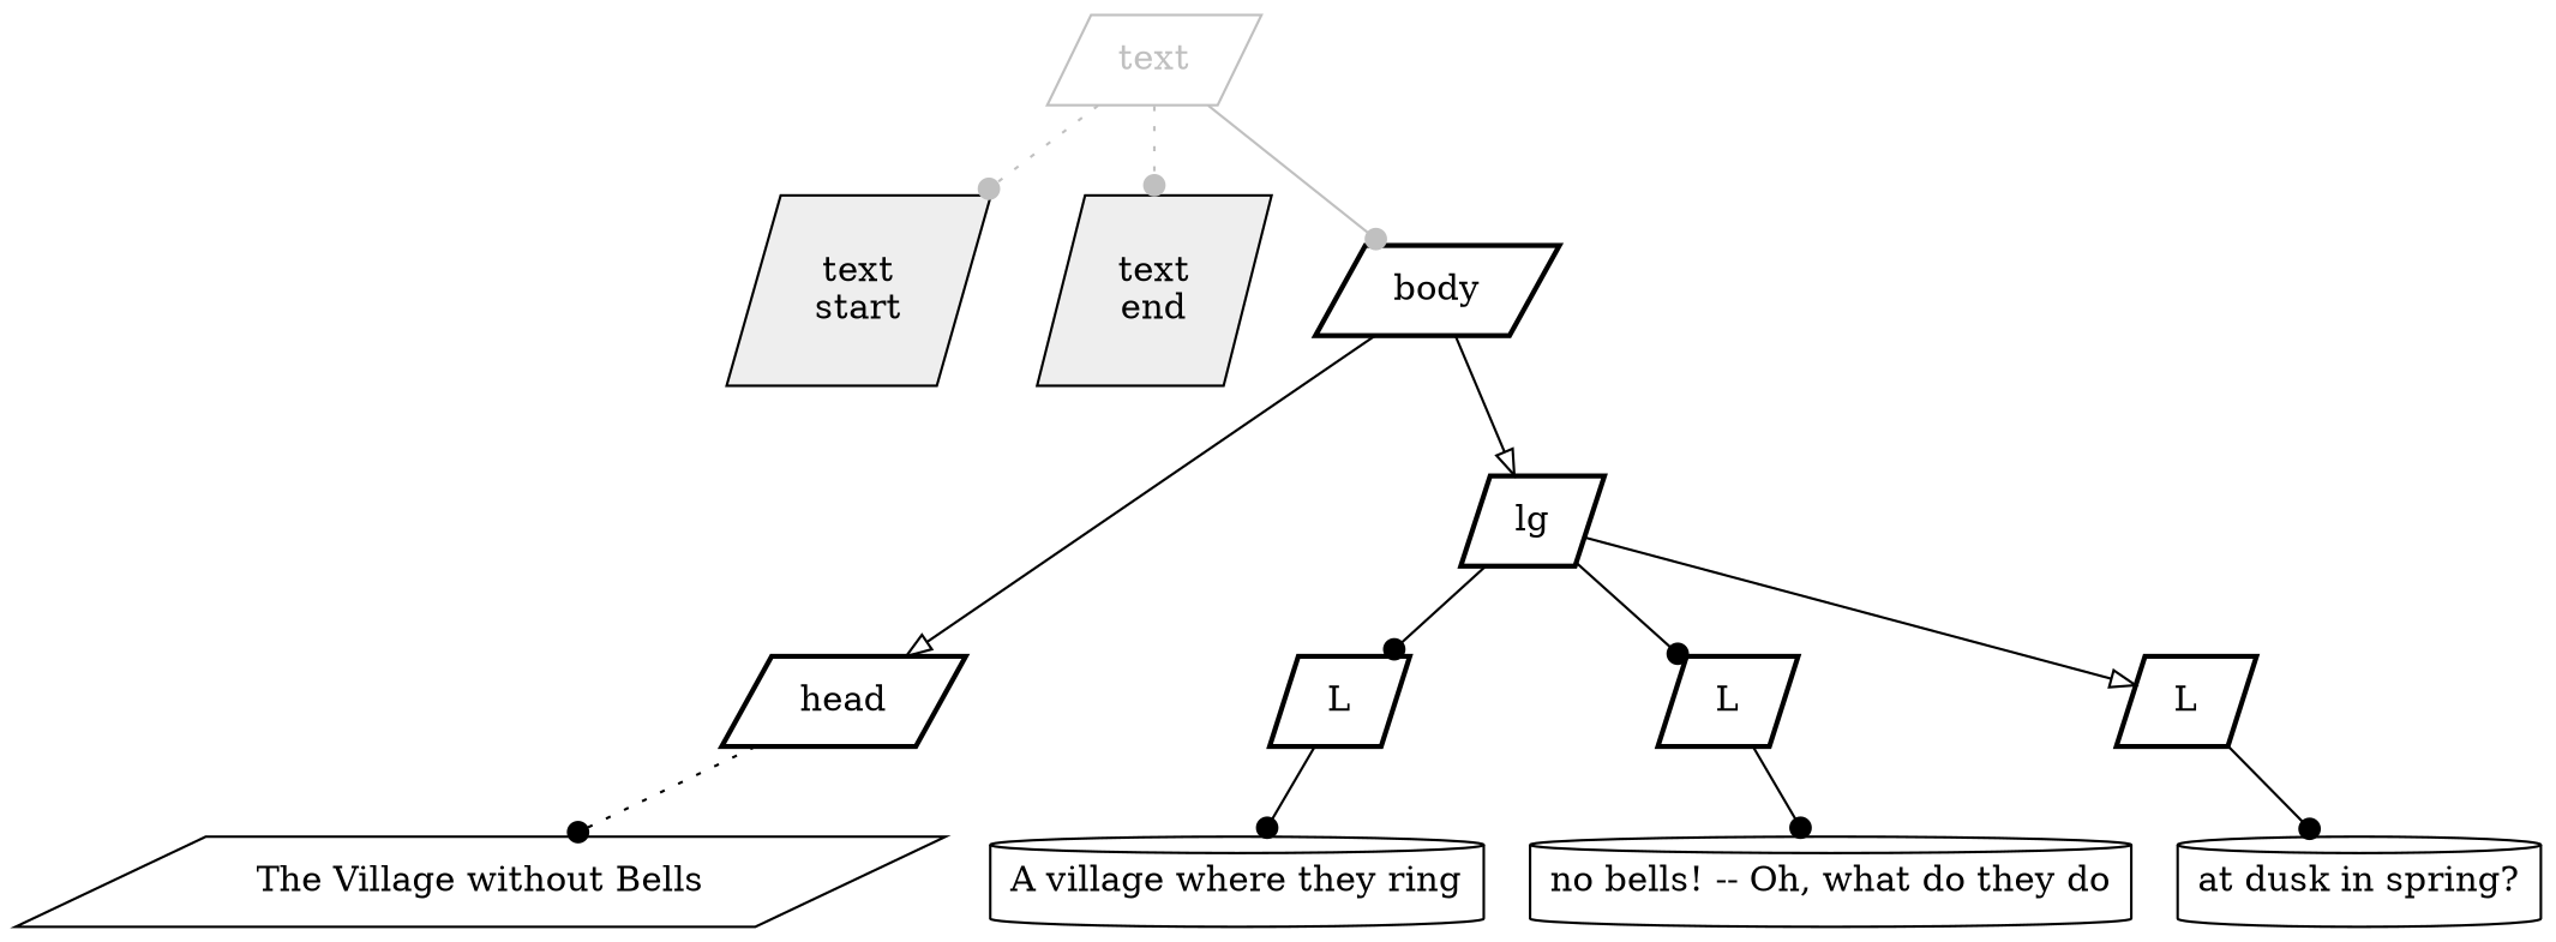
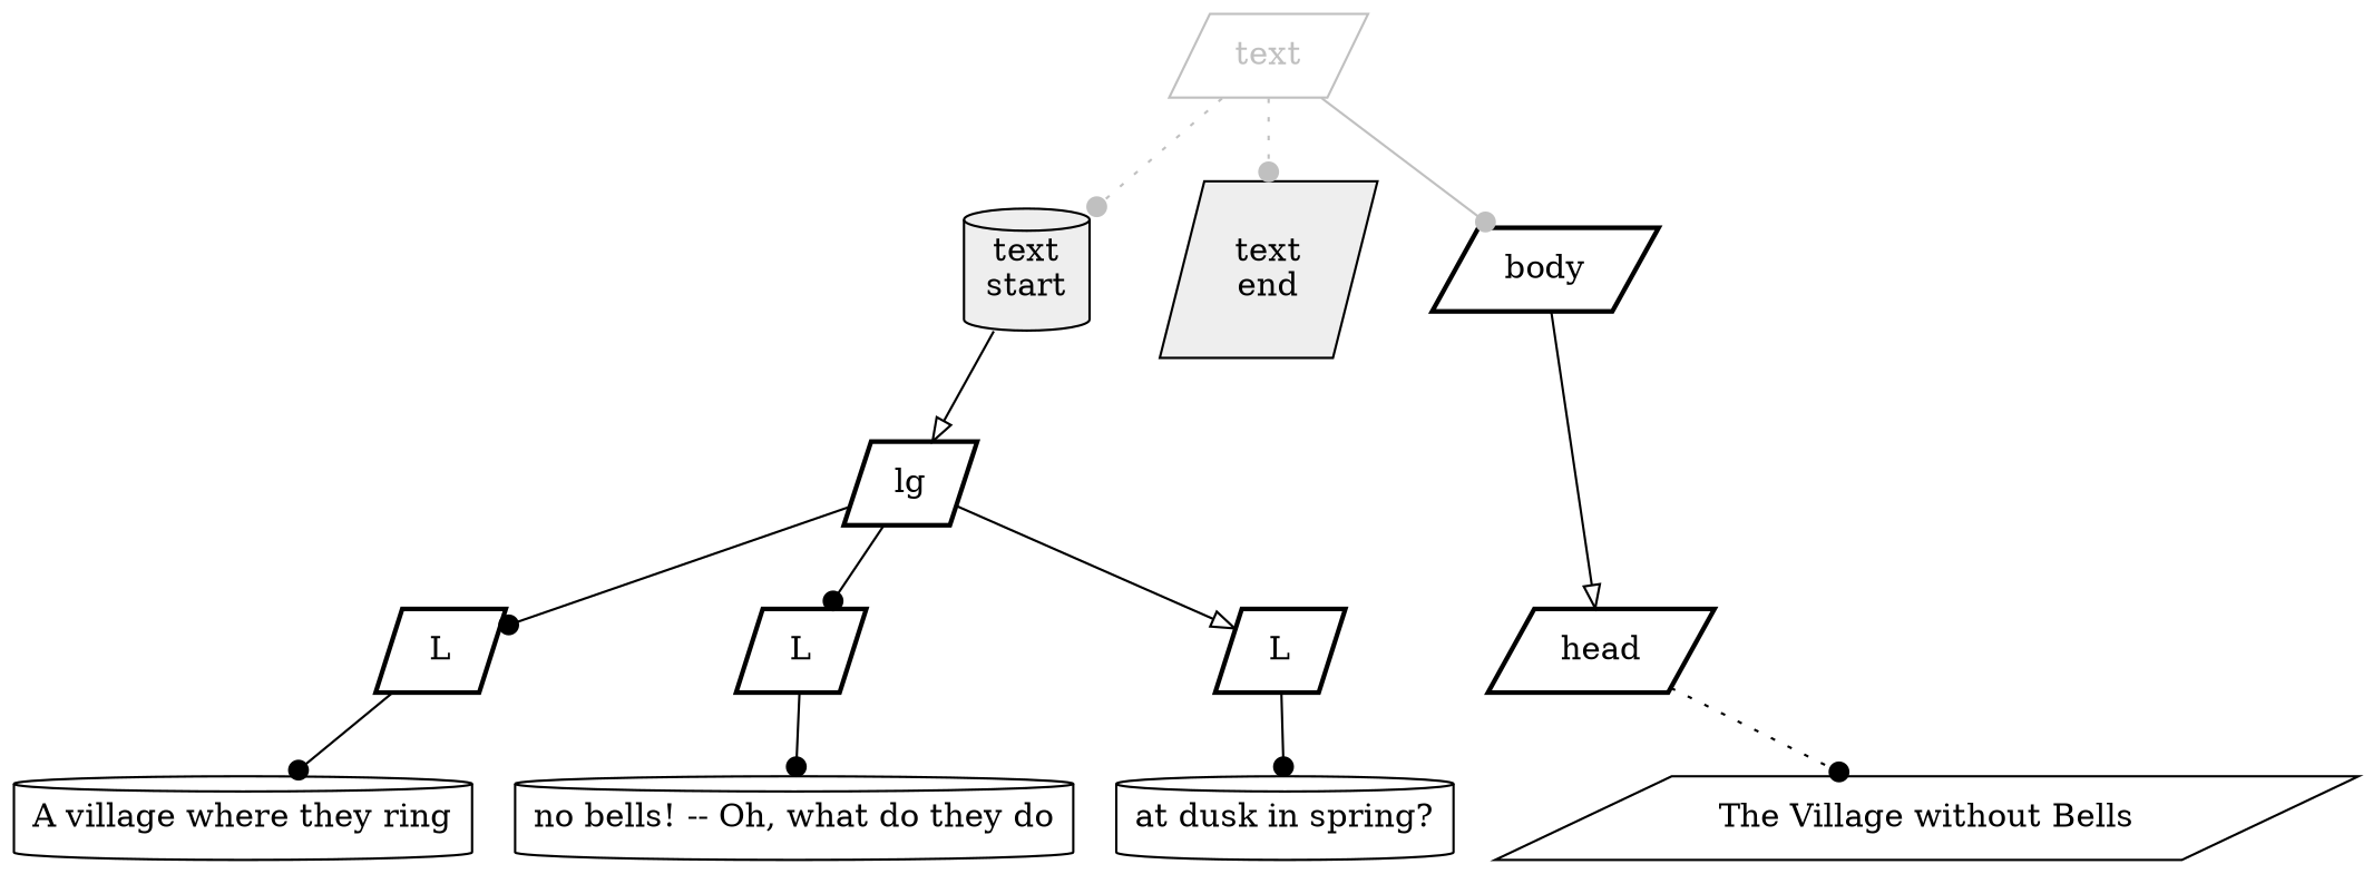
  digraph {
    node [color=black ordering=out shape=parallelogram style=bold fontcolor=black]
    edge [arrowhead=dot color=black]
-   n1 [fillcolor="#EEEEEE" label="text\nstart" style=filled fontcolor=""]
+   n1 [fillcolor="#EEEEEE" label="text\nstart" shape=cylinder style=filled fontcolor=""]
    n2 [fillcolor="#EEEEEE" label="text\nend" style=filled fontcolor=""]
    body [fillcolor="#EEEEEE"]
    n4 [label=L]
    n5 [label=L]
    n6 [label=L]
    n7 [label="The Village without Bells" style=solid]
    n8 [label="A village where they ring" shape=cylinder style=solid]
    n9 [label="no bells! -- Oh, what do they do" shape=cylinder style=solid]
    n10 [label="at dusk in spring?" shape=cylinder style=solid]
    head
    lg
    text [color=gray fontcolor=gray style=solid]
    subgraph sub_1 {
      rank=same
      n1
      n2
      body
    }
    subgraph sub_2 {
      rank=same
      n4
      n5
      n6
    }
    subgraph sub_3 {
      rank=same
      n7
      n8
      n9
      n10
    }
    body -> head [arrowhead=onormal]
-   body -> lg [arrowhead=onormal]
+   n1 -> lg [arrowhead=onormal]
    n4 -> n8
    n5 -> n9
    n6 -> n10
    head -> n7 [style=dotted]
    lg -> n4
    lg -> n5
    lg -> n6 [arrowhead=onormal]
    text -> n1 [color=gray style=dotted]
    text -> n2 [color=gray style=dotted]
    text -> body [color=gray]
  }
